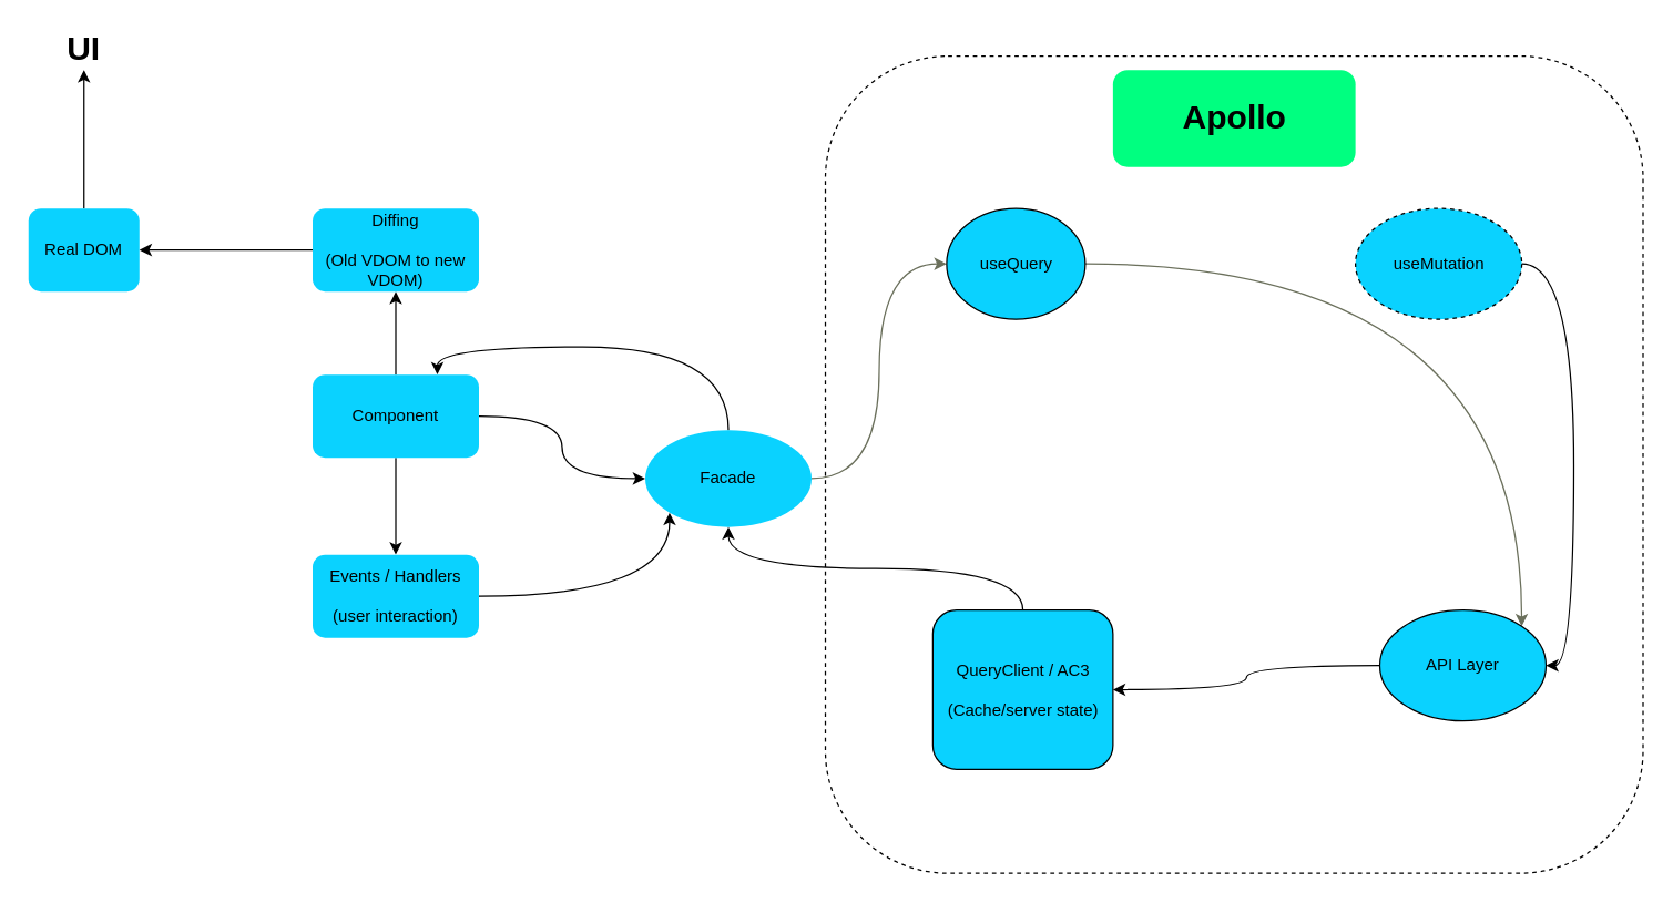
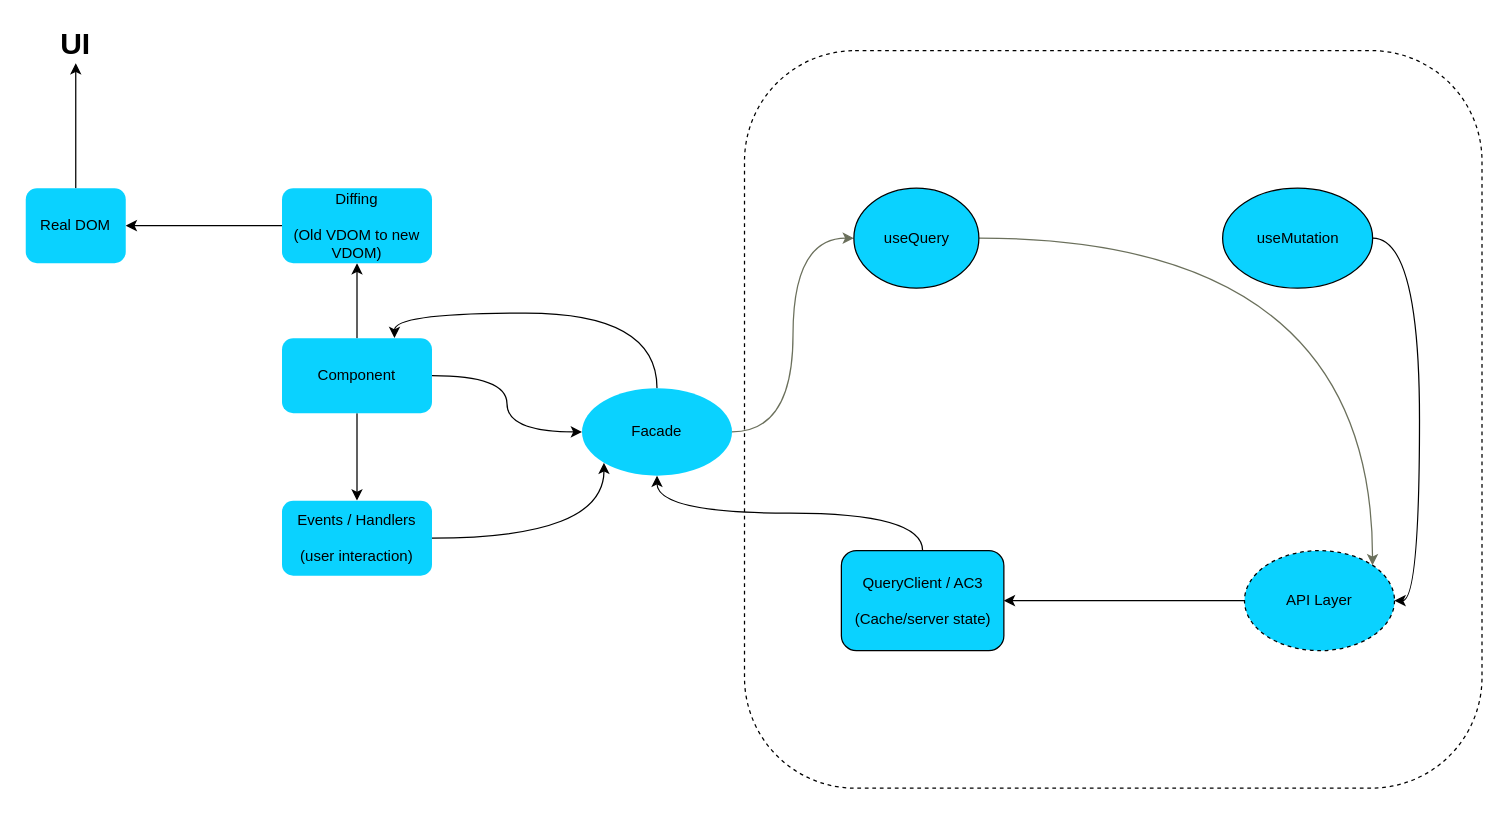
  <mxCell id="0" />
  <mxCell id="1" parent="0" />
  <mxCell id="2" value="" style="whiteSpace=wrap;html=1;aspect=fixed;rounded=1;strokeWidth=1;fillColor=none;dashed=1;" vertex="1" parent="1"><mxGeometry x="595" y="40" width="590" height="590" as="geometry" /></mxCell>
- <mxCell id="3" value="&lt;h1&gt;&lt;b&gt;Apollo&lt;/b&gt;&lt;/h1&gt;" style="rounded=1;whiteSpace=wrap;html=1;strokeWidth=1;fillColor=#00ff80;strokeColor=none;align=center;" vertex="1" parent="1"><mxGeometry x="802.5" y="50" width="175" height="70" as="geometry" /></mxCell>
  <mxCell id="4" style="edgeStyle=orthogonalEdgeStyle;curved=1;rounded=0;orthogonalLoop=1;jettySize=auto;html=1;exitX=1;exitY=0.5;exitDx=0;exitDy=0;entryX=0;entryY=0.5;entryDx=0;entryDy=0;strokeColor=#6b705c;" edge="1" parent="1" source="6" target="19"><mxGeometry relative="1" as="geometry" /></mxCell>
  <mxCell id="5" style="edgeStyle=orthogonalEdgeStyle;curved=1;rounded=0;orthogonalLoop=1;jettySize=auto;html=1;exitX=0.5;exitY=0;exitDx=0;exitDy=0;entryX=0.75;entryY=0;entryDx=0;entryDy=0;strokeColor=#000000;" edge="1" parent="1" source="6" target="13"><mxGeometry relative="1" as="geometry" /></mxCell>
  <mxCell id="6" value="Facade" style="ellipse;whiteSpace=wrap;html=1;fillColor=#0AD2FF;strokeColor=none;strokeWidth=1;" vertex="1" parent="1"><mxGeometry x="465" y="310" width="120" height="70" as="geometry" /></mxCell>
  <mxCell id="7" value="" style="edgeStyle=orthogonalEdgeStyle;rounded=0;orthogonalLoop=1;jettySize=auto;html=1;" edge="1" parent="1" source="8" target="9"><mxGeometry relative="1" as="geometry" /></mxCell>
  <mxCell id="8" value="Real DOM" style="rounded=1;whiteSpace=wrap;html=1;strokeWidth=1;rotation=0;strokeColor=none;fillColor=#0ad2ff;" vertex="1" parent="1"><mxGeometry x="20" y="150" width="80" height="60" as="geometry" /></mxCell>
  <mxCell id="9" value="&lt;h1&gt;&lt;b&gt;UI&lt;/b&gt;&lt;/h1&gt;" style="text;html=1;strokeColor=none;fillColor=none;align=center;verticalAlign=middle;whiteSpace=wrap;rounded=0;" vertex="1" parent="1"><mxGeometry x="30" y="20" width="60" height="30" as="geometry" /></mxCell>
  <mxCell id="10" value="" style="edgeStyle=orthogonalEdgeStyle;rounded=0;orthogonalLoop=1;jettySize=auto;html=1;curved=1;" edge="1" parent="1" source="13" target="15"><mxGeometry relative="1" as="geometry" /></mxCell>
  <mxCell id="11" value="" style="edgeStyle=orthogonalEdgeStyle;rounded=0;orthogonalLoop=1;jettySize=auto;html=1;curved=1;" edge="1" parent="1" source="13" target="17"><mxGeometry relative="1" as="geometry" /></mxCell>
  <mxCell id="12" style="edgeStyle=orthogonalEdgeStyle;curved=1;rounded=0;orthogonalLoop=1;jettySize=auto;html=1;exitX=1;exitY=0.5;exitDx=0;exitDy=0;entryX=0;entryY=0.5;entryDx=0;entryDy=0;strokeColor=#000000;" edge="1" parent="1" source="13" target="6"><mxGeometry relative="1" as="geometry" /></mxCell>
  <mxCell id="13" value="&lt;div&gt;Component&lt;/div&gt;" style="rounded=1;whiteSpace=wrap;html=1;strokeWidth=1;fillColor=#0AD2FF;strokeColor=none;" vertex="1" parent="1"><mxGeometry x="225" y="270" width="120" height="60" as="geometry" /></mxCell>
  <mxCell id="14" value="" style="edgeStyle=orthogonalEdgeStyle;rounded=0;orthogonalLoop=1;jettySize=auto;html=1;" edge="1" parent="1" source="15" target="8"><mxGeometry relative="1" as="geometry" /></mxCell>
  <mxCell id="15" value="&lt;div&gt;Diffing&lt;/div&gt;&lt;div&gt;&lt;br&gt;&lt;/div&gt;&lt;div&gt;(Old VDOM to new VDOM)&lt;br&gt;&lt;/div&gt;" style="rounded=1;whiteSpace=wrap;html=1;strokeWidth=1;fillColor=#0AD2FF;strokeColor=none;" vertex="1" parent="1"><mxGeometry x="225" y="150" width="120" height="60" as="geometry" /></mxCell>
  <mxCell id="16" style="edgeStyle=orthogonalEdgeStyle;curved=1;rounded=0;orthogonalLoop=1;jettySize=auto;html=1;exitX=1;exitY=0.5;exitDx=0;exitDy=0;entryX=0;entryY=1;entryDx=0;entryDy=0;" edge="1" parent="1" source="17" target="6"><mxGeometry relative="1" as="geometry" /></mxCell>
  <mxCell id="17" value="&lt;div&gt;Events / Handlers&lt;/div&gt;&lt;div&gt;&lt;br&gt;&lt;/div&gt;&lt;div&gt;(user interaction)&lt;br&gt;&lt;/div&gt;" style="rounded=1;whiteSpace=wrap;html=1;strokeWidth=1;fillColor=#0AD2FF;strokeColor=none;" vertex="1" parent="1"><mxGeometry x="225" y="400" width="120" height="60" as="geometry" /></mxCell>
  <mxCell id="18" style="edgeStyle=orthogonalEdgeStyle;curved=1;rounded=0;orthogonalLoop=1;jettySize=auto;html=1;exitX=1;exitY=0.5;exitDx=0;exitDy=0;entryX=1;entryY=0;entryDx=0;entryDy=0;strokeColor=#6B705C;" edge="1" parent="1" source="19" target="25"><mxGeometry relative="1" as="geometry" /></mxCell>
  <mxCell id="19" value="useQuery" style="ellipse;whiteSpace=wrap;html=1;rounded=1;strokeWidth=1;fillColor=#0AD2FF;" vertex="1" parent="1"><mxGeometry x="682.5" y="150" width="100" height="80" as="geometry" /></mxCell>
  <mxCell id="20" style="edgeStyle=orthogonalEdgeStyle;curved=1;rounded=0;orthogonalLoop=1;jettySize=auto;html=1;exitX=1;exitY=0.5;exitDx=0;exitDy=0;entryX=1;entryY=0.5;entryDx=0;entryDy=0;" edge="1" parent="1" source="21" target="25"><mxGeometry relative="1" as="geometry" /></mxCell>
- <mxCell id="21" value="useMutation" style="ellipse;whiteSpace=wrap;html=1;rounded=1;strokeWidth=1;fillColor=#0AD2FF;dashed=1;" vertex="1" parent="1"><mxGeometry x="977.5" y="150" width="120" height="80" as="geometry" /></mxCell>
+ <mxCell id="21" value="useMutation" style="ellipse;whiteSpace=wrap;html=1;rounded=1;strokeWidth=1;fillColor=#0AD2FF;" vertex="1" parent="1"><mxGeometry x="977.5" y="150" width="120" height="80" as="geometry" /></mxCell>
  <mxCell id="22" style="edgeStyle=orthogonalEdgeStyle;curved=1;rounded=0;orthogonalLoop=1;jettySize=auto;html=1;exitX=0.5;exitY=0;exitDx=0;exitDy=0;entryX=0.5;entryY=1;entryDx=0;entryDy=0;strokeColor=#000000;" edge="1" parent="1" source="23" target="6"><mxGeometry relative="1" as="geometry" /></mxCell>
- <mxCell id="23" value="&lt;div&gt;QueryClient / AC3&lt;br&gt;&lt;/div&gt;&lt;div&gt;&lt;br&gt;&lt;/div&gt;&lt;div&gt;(Cache/server state)&lt;br&gt;&lt;/div&gt;" style="rounded=1;whiteSpace=wrap;html=1;strokeWidth=1;fillColor=#0AD2FF;" vertex="1" parent="1"><mxGeometry x="672.5" y="440" width="130" height="115" as="geometry" /></mxCell>
+ <mxCell id="23" value="&lt;div&gt;QueryClient / AC3&lt;br&gt;&lt;/div&gt;&lt;div&gt;&lt;br&gt;&lt;/div&gt;&lt;div&gt;(Cache/server state)&lt;br&gt;&lt;/div&gt;" style="rounded=1;whiteSpace=wrap;html=1;strokeWidth=1;fillColor=#0AD2FF;" vertex="1" parent="1"><mxGeometry x="672.5" y="440" width="130" height="80" as="geometry" /></mxCell>
  <mxCell id="24" style="edgeStyle=orthogonalEdgeStyle;curved=1;rounded=0;orthogonalLoop=1;jettySize=auto;html=1;exitX=0;exitY=0.5;exitDx=0;exitDy=0;entryX=1;entryY=0.5;entryDx=0;entryDy=0;strokeColor=#000000;" edge="1" parent="1" source="25" target="23"><mxGeometry relative="1" as="geometry" /></mxCell>
- <mxCell id="25" value="&lt;div&gt;API Layer&lt;/div&gt;" style="ellipse;whiteSpace=wrap;html=1;rounded=1;strokeWidth=1;fillColor=#0AD2FF;" vertex="1" parent="1"><mxGeometry x="995" y="440" width="120" height="80" as="geometry" /></mxCell>
+ <mxCell id="25" value="&lt;div&gt;API Layer&lt;/div&gt;" style="ellipse;whiteSpace=wrap;html=1;rounded=1;strokeWidth=1;fillColor=#0AD2FF;dashed=1;" vertex="1" parent="1"><mxGeometry x="995" y="440" width="120" height="80" as="geometry" /></mxCell>
